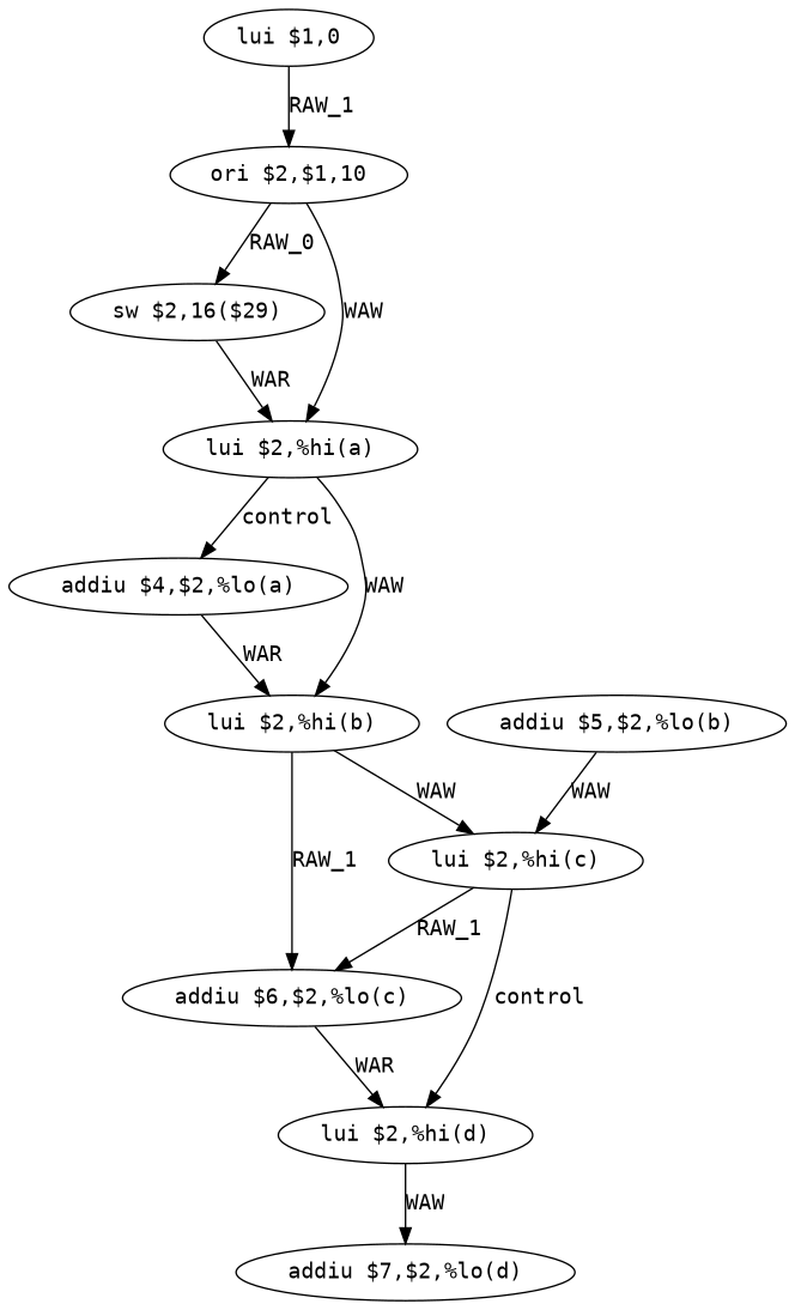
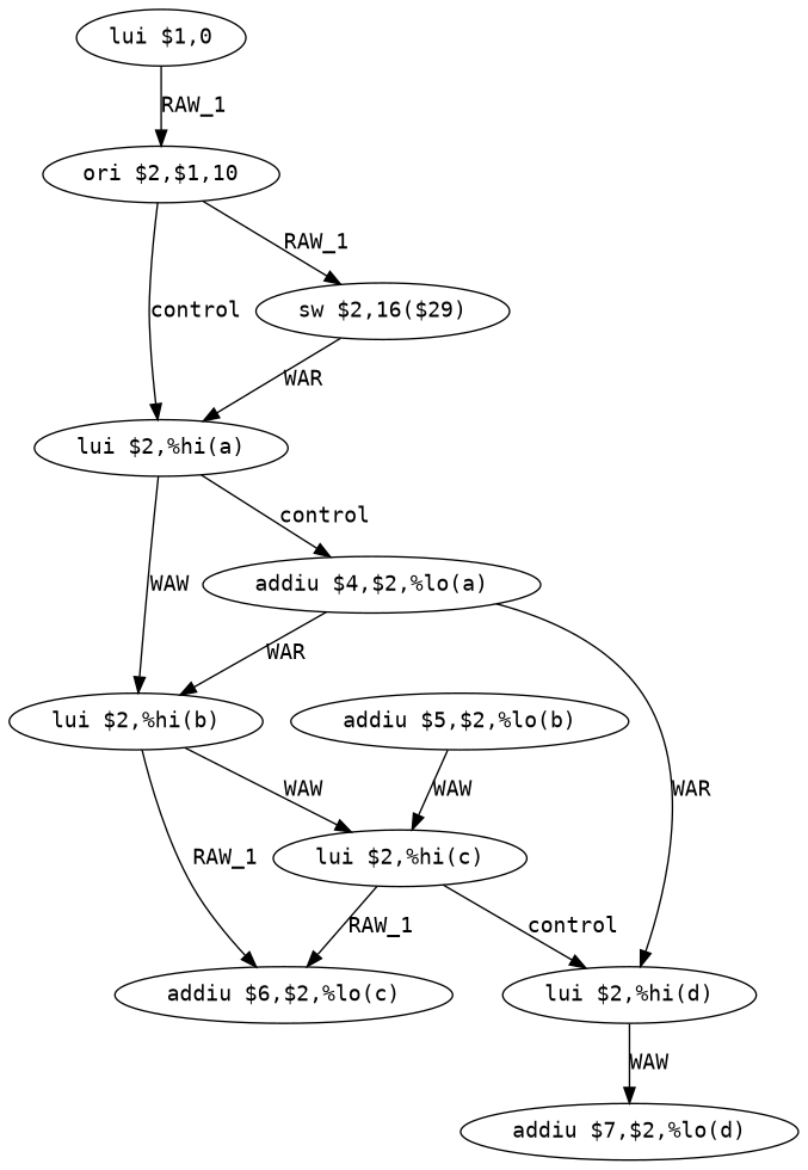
  digraph {
    fontname="DejaVu Sans Mono"
    node [fontname="DejaVu Sans Mono" shape=ellipse]
    edge [fontname="DejaVu Sans Mono"]
    n1 [label="lui $1,0"]
    n2 [label="ori $2,$1,10"]
    n3 [label="sw $2,16($29)"]
    n4 [label="lui $2,%hi(a)"]
    n5 [label="addiu $4,$2,%lo(a)"]
    n6 [label="lui $2,%hi(b)"]
    n7 [label="lui $2,%hi(c)"]
    n8 [label="addiu $6,$2,%lo(c)"]
    n9 [label="addiu $5,$2,%lo(b)"]
    n10 [label="lui $2,%hi(d)"]
    n11 [label="addiu $7,$2,%lo(d)"]
    n1 -> n2 [label=RAW_1]
-   n2 -> n3 [label=RAW_0]
-   n2 -> n4 [label=WAW]
+   n2 -> n3 [label=RAW_1]
+   n2 -> n4 [label=control]
    n3 -> n4 [label=WAR]
    n4 -> n5 [label=control]
    n4 -> n6 [label=WAW]
    n5 -> n6 [label=WAR]
    n6 -> n7 [label=WAW]
    n6 -> n8 [label=RAW_1]
    n7 -> n8 [label=RAW_1]
    n7 -> n10 [label=control]
-   n8 -> n10 [label=WAR]
+   n5 -> n10 [label=WAR]
    n9 -> n7 [label=WAW]
    n10 -> n11 [label=WAW]
  }
